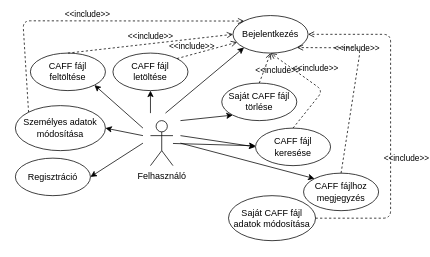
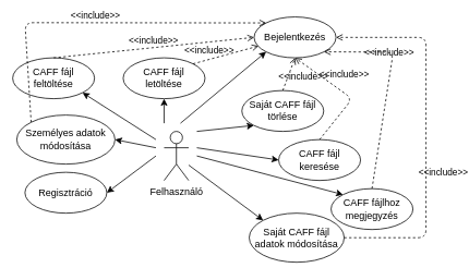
  <mxCell id="0" />
  <mxCell id="1" parent="0" />
  <mxCell id="2" value="Felhasználó" style="shape=umlActor;verticalLabelPosition=bottom;labelBackgroundColor=#ffffff;verticalAlign=top;html=1;outlineConnect=0;" parent="1" vertex="1"><mxGeometry x="200" y="160" width="30" height="60" as="geometry" /></mxCell>
  <mxCell id="3" value="Bejelentkezés" style="ellipse;whiteSpace=wrap;html=1;" parent="1" vertex="1"><mxGeometry x="310" y="20" width="100" height="50" as="geometry" /></mxCell>
- <mxCell id="4" value="Regisztráció" style="ellipse;whiteSpace=wrap;html=1;" parent="1" vertex="1"><mxGeometry x="20" y="210" width="100" height="50" as="geometry" /></mxCell>
- <mxCell id="5" value="CAFF fájl feltöltése" style="ellipse;whiteSpace=wrap;html=1;" parent="1" vertex="1"><mxGeometry x="40" y="70" width="100" height="50" as="geometry" /></mxCell>
+ <mxCell id="4" value="Regisztráció" style="ellipse;whiteSpace=wrap;html=1;" parent="1" vertex="1"><mxGeometry x="30" y="210" width="100" height="50" as="geometry" /></mxCell>
+ <mxCell id="5" value="CAFF fájl feltöltése" style="ellipse;whiteSpace=wrap;html=1;" parent="1" vertex="1"><mxGeometry x="15" y="70" width="100" height="50" as="geometry" /></mxCell>
  <mxCell id="6" value="CAFF fájl letöltése" style="ellipse;whiteSpace=wrap;html=1;" parent="1" vertex="1"><mxGeometry x="150" y="70" width="100" height="50" as="geometry" /></mxCell>
  <mxCell id="7" value="CAFF fájlhoz megjegyzés" style="ellipse;whiteSpace=wrap;html=1;" parent="1" vertex="1"><mxGeometry x="404" y="230" width="100" height="50" as="geometry" /></mxCell>
  <mxCell id="8" value="CAFF fájl keresése" style="ellipse;whiteSpace=wrap;html=1;" parent="1" vertex="1"><mxGeometry x="340" y="170" width="100" height="50" as="geometry" /></mxCell>
  <mxCell id="9" value="" style="endArrow=classic;html=1;entryX=1;entryY=0.5;entryDx=0;entryDy=0;" parent="1" target="4" edge="1"><mxGeometry width="50" height="50" relative="1" as="geometry"><mxPoint x="190" y="190" as="sourcePoint" /><mxPoint x="130" y="290" as="targetPoint" /></mxGeometry></mxCell>
  <mxCell id="10" value="" style="endArrow=classic;html=1;entryX=1;entryY=1;entryDx=0;entryDy=0;" parent="1" target="5" edge="1"><mxGeometry width="50" height="50" relative="1" as="geometry"><mxPoint x="190" y="170" as="sourcePoint" /><mxPoint x="160" y="230" as="targetPoint" /></mxGeometry></mxCell>
  <mxCell id="11" value="" style="endArrow=classic;html=1;entryX=0.5;entryY=1;entryDx=0;entryDy=0;" parent="1" target="6" edge="1"><mxGeometry width="50" height="50" relative="1" as="geometry"><mxPoint x="200" y="150" as="sourcePoint" /><mxPoint x="320" y="130" as="targetPoint" /></mxGeometry></mxCell>
  <mxCell id="12" value="" style="endArrow=classic;html=1;entryX=0;entryY=0;entryDx=0;entryDy=0;" parent="1" target="7" edge="1"><mxGeometry width="50" height="50" relative="1" as="geometry"><mxPoint x="240" y="190" as="sourcePoint" /><mxPoint x="270" y="250" as="targetPoint" /></mxGeometry></mxCell>
  <mxCell id="13" value="" style="endArrow=classic;html=1;entryX=0;entryY=0.5;entryDx=0;entryDy=0;" parent="1" target="8" edge="1"><mxGeometry width="50" height="50" relative="1" as="geometry"><mxPoint x="240" y="180" as="sourcePoint" /><mxPoint x="320" y="120" as="targetPoint" /></mxGeometry></mxCell>
  <mxCell id="14" value="" style="endArrow=classic;html=1;entryX=0;entryY=1;entryDx=0;entryDy=0;" parent="1" target="3" edge="1"><mxGeometry width="50" height="50" relative="1" as="geometry"><mxPoint x="220" y="150" as="sourcePoint" /><mxPoint x="450" y="80" as="targetPoint" /></mxGeometry></mxCell>
  <mxCell id="15" value="&amp;lt;&amp;lt;include&amp;gt;&amp;gt;" style="edgeStyle=none;html=1;endArrow=open;verticalAlign=bottom;dashed=1;labelBackgroundColor=none;exitX=0.5;exitY=0;exitDx=0;exitDy=0;entryX=0;entryY=0.5;entryDx=0;entryDy=0;" parent="1" source="5" target="3" edge="1"><mxGeometry width="160" relative="1" as="geometry"><mxPoint x="110" y="44.71" as="sourcePoint" /><mxPoint x="270" y="44.71" as="targetPoint" /></mxGeometry></mxCell>
  <mxCell id="16" value="&amp;lt;&amp;lt;include&amp;gt;&amp;gt;" style="edgeStyle=none;html=1;endArrow=open;verticalAlign=bottom;dashed=1;labelBackgroundColor=none;exitX=1;exitY=0;exitDx=0;exitDy=0;entryX=0.054;entryY=0.711;entryDx=0;entryDy=0;entryPerimeter=0;" parent="1" source="6" target="3" edge="1"><mxGeometry x="-0.494" y="2" width="160" relative="1" as="geometry"><mxPoint x="100" y="80" as="sourcePoint" /><mxPoint x="320" y="55" as="targetPoint" /><mxPoint as="offset" /></mxGeometry></mxCell>
  <mxCell id="17" value="&amp;lt;&amp;lt;include&amp;gt;&amp;gt;" style="edgeStyle=none;html=1;endArrow=open;verticalAlign=bottom;dashed=1;labelBackgroundColor=none;exitX=0.5;exitY=0;exitDx=0;exitDy=0;entryX=0.5;entryY=1;entryDx=0;entryDy=0;" parent="1" source="8" target="3" edge="1"><mxGeometry x="-0.147" y="22" width="160" relative="1" as="geometry"><mxPoint x="110" y="90" as="sourcePoint" /><mxPoint x="330" y="65" as="targetPoint" /><mxPoint x="3" y="-38" as="offset" /><Array as="points"><mxPoint x="430" y="120" /></Array></mxGeometry></mxCell>
  <mxCell id="18" value="&amp;lt;&amp;lt;include&amp;gt;&amp;gt;" style="edgeStyle=none;html=1;endArrow=open;verticalAlign=bottom;dashed=1;labelBackgroundColor=none;exitX=0.5;exitY=0;exitDx=0;exitDy=0;entryX=1;entryY=1;entryDx=0;entryDy=0;" parent="1" source="7" target="3" edge="1"><mxGeometry x="0.374" y="10" width="160" relative="1" as="geometry"><mxPoint x="120" y="100" as="sourcePoint" /><mxPoint x="340" y="75" as="targetPoint" /><mxPoint as="offset" /><Array as="points"><mxPoint x="480" y="63" /></Array></mxGeometry></mxCell>
  <mxCell id="19" value="Személyes adatok módosítása" style="ellipse;whiteSpace=wrap;html=1;" parent="1" vertex="1"><mxGeometry x="20" y="140" width="120" height="60" as="geometry" /></mxCell>
  <mxCell id="20" value="" style="endArrow=classic;html=1;entryX=1;entryY=0.5;entryDx=0;entryDy=0;" parent="1" target="19" edge="1"><mxGeometry width="50" height="50" relative="1" as="geometry"><mxPoint x="190" y="180" as="sourcePoint" /><mxPoint x="140" y="212.5" as="targetPoint" /></mxGeometry></mxCell>
  <mxCell id="21" value="&amp;lt;&amp;lt;include&amp;gt;&amp;gt;" style="edgeStyle=none;html=1;endArrow=open;verticalAlign=bottom;dashed=1;labelBackgroundColor=none;exitX=0;exitY=0;exitDx=0;exitDy=0;entryX=0;entryY=0;entryDx=0;entryDy=0;" parent="1" source="19" target="3" edge="1"><mxGeometry width="160" relative="1" as="geometry"><mxPoint x="70" y="45" as="sourcePoint" /><mxPoint x="290" y="20" as="targetPoint" /><Array as="points"><mxPoint x="30" y="27" /></Array></mxGeometry></mxCell>
  <mxCell id="22" value="Saját CAFF fájl törlése" style="ellipse;whiteSpace=wrap;html=1;" parent="1" vertex="1"><mxGeometry x="295" y="110" width="100" height="50" as="geometry" /></mxCell>
  <mxCell id="23" value="" style="endArrow=classic;html=1;entryX=0;entryY=1;entryDx=0;entryDy=0;" parent="1" target="22" edge="1"><mxGeometry width="50" height="50" relative="1" as="geometry"><mxPoint x="240" y="160" as="sourcePoint" /><mxPoint x="270" y="280" as="targetPoint" /></mxGeometry></mxCell>
  <mxCell id="24" value="&amp;lt;&amp;lt;include&amp;gt;&amp;gt;" style="edgeStyle=none;html=1;endArrow=open;verticalAlign=bottom;dashed=1;labelBackgroundColor=none;exitX=0.5;exitY=0;exitDx=0;exitDy=0;entryX=0.5;entryY=1;entryDx=0;entryDy=0;" parent="1" source="22" target="3" edge="1"><mxGeometry x="-0.25" y="-21" width="160" relative="1" as="geometry"><mxPoint x="550" y="147.5" as="sourcePoint" /><mxPoint x="770" y="122.5" as="targetPoint" /><mxPoint as="offset" /></mxGeometry></mxCell>
  <mxCell id="25" value="Saját CAFF fájl adatok módosítása" style="ellipse;whiteSpace=wrap;html=1;" vertex="1" parent="1"><mxGeometry x="304" y="260" width="116" height="60" as="geometry" /></mxCell>
- <mxCell id="26" value="" style="endArrow=classic;html=1;" edge="1" parent="1" target="8" source="2"><mxGeometry width="50" height="50" relative="1" as="geometry"><mxPoint x="224.48" y="414.45" as="sourcePoint" /><mxPoint x="285" y="303" as="targetPoint" /></mxGeometry></mxCell>
+ <mxCell id="26" value="" style="endArrow=classic;html=1;entryX=0;entryY=0;entryDx=0;entryDy=0;" edge="1" parent="1" target="25" source="2"><mxGeometry width="50" height="50" relative="1" as="geometry"><mxPoint x="224.48" y="414.45" as="sourcePoint" /><mxPoint x="285" y="303" as="targetPoint" /></mxGeometry></mxCell>
  <mxCell id="27" value="&amp;lt;&amp;lt;include&amp;gt;&amp;gt;" style="edgeStyle=none;html=1;endArrow=open;verticalAlign=bottom;dashed=1;labelBackgroundColor=none;exitX=1;exitY=0.5;exitDx=0;exitDy=0;entryX=1;entryY=0.5;entryDx=0;entryDy=0;" edge="1" parent="1" source="25" target="3"><mxGeometry x="-0.25" y="-21" width="160" relative="1" as="geometry"><mxPoint x="534.48" y="401.95" as="sourcePoint" /><mxPoint x="344.48" y="324.45" as="targetPoint" /><mxPoint as="offset" /><Array as="points"><mxPoint x="520" y="290" /><mxPoint x="520" y="45" /></Array></mxGeometry></mxCell>
